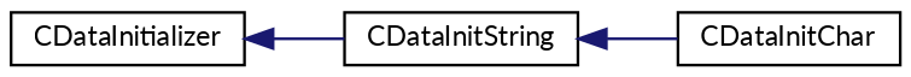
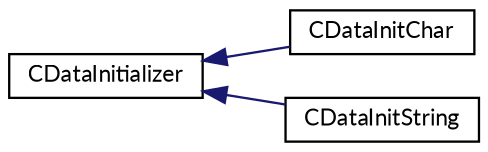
  digraph {
    fontname=Lato
    rankdir=LR
    node [color=black fillcolor=white fontname=Lato fontsize=10 shape=record style=filled]
    edge [color=midnightblue dir=back fontname=Lato fontsize=10 labelfontname=Helvetica labelfontsize=10 style=solid]
    n1 [height=0.2 label=CDataInitializer width=0.4]
    n2 [height=0.2 label=CDataInitChar width=0.4]
    n3 [height=0.2 label=CDataInitString width=0.4]
-   n3 -> n2
+   n1 -> n2
    n1 -> n3
  }
